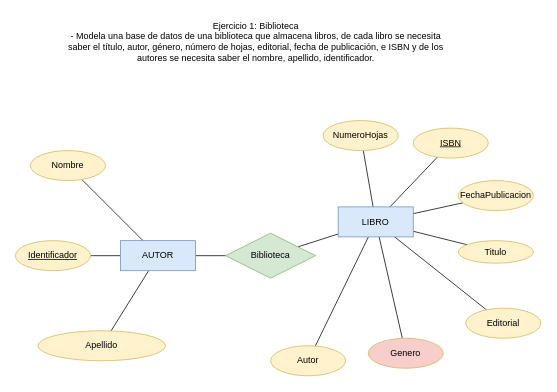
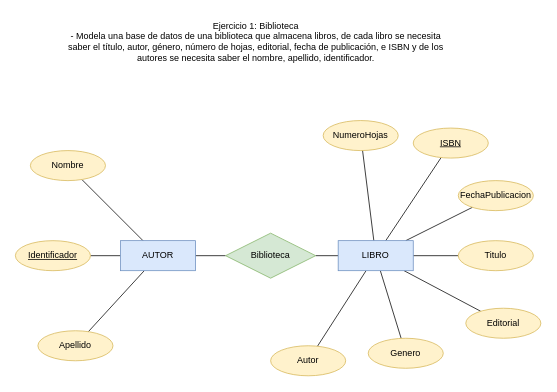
  <mxCell id="0" />
  <mxCell id="1" parent="0" />
  <mxCell id="2" value="Ejercicio 1: Biblioteca&lt;br&gt;- Modela una base de datos de una biblioteca que almacena libros, de cada libro se necesita&lt;br&gt;saber el título, autor, género, número de hojas, editorial, fecha de publicación, e ISBN y de los&lt;br&gt;autores se necesita saber el nombre, apellido, identificador." style="text;html=1;align=center;verticalAlign=middle;resizable=0;points=[];autosize=1;strokeColor=none;fillColor=none;" vertex="1" parent="1"><mxGeometry x="80" y="20" width="520" height="70" as="geometry" /></mxCell>
  <mxCell id="3" style="edgeStyle=none;shape=connector;rounded=0;orthogonalLoop=1;jettySize=auto;html=1;labelBackgroundColor=default;strokeColor=default;align=center;verticalAlign=middle;fontFamily=Helvetica;fontSize=11;fontColor=default;endArrow=none;endFill=0;" edge="1" parent="1" source="11" target="19"><mxGeometry relative="1" as="geometry" /></mxCell>
  <mxCell id="4" style="edgeStyle=none;shape=connector;rounded=0;orthogonalLoop=1;jettySize=auto;html=1;labelBackgroundColor=default;strokeColor=default;align=center;verticalAlign=middle;fontFamily=Helvetica;fontSize=11;fontColor=default;endArrow=none;endFill=0;" edge="1" parent="1" source="11" target="23"><mxGeometry relative="1" as="geometry" /></mxCell>
  <mxCell id="5" style="edgeStyle=none;shape=connector;rounded=0;orthogonalLoop=1;jettySize=auto;html=1;labelBackgroundColor=default;strokeColor=default;align=center;verticalAlign=middle;fontFamily=Helvetica;fontSize=11;fontColor=default;endArrow=none;endFill=0;" edge="1" parent="1" source="11" target="21"><mxGeometry relative="1" as="geometry" /></mxCell>
  <mxCell id="6" style="edgeStyle=none;shape=connector;rounded=0;orthogonalLoop=1;jettySize=auto;html=1;labelBackgroundColor=default;strokeColor=default;align=center;verticalAlign=middle;fontFamily=Helvetica;fontSize=11;fontColor=default;endArrow=none;endFill=0;" edge="1" parent="1" source="11" target="22"><mxGeometry relative="1" as="geometry" /></mxCell>
  <mxCell id="7" style="edgeStyle=none;shape=connector;rounded=0;orthogonalLoop=1;jettySize=auto;html=1;labelBackgroundColor=default;strokeColor=default;align=center;verticalAlign=middle;fontFamily=Helvetica;fontSize=11;fontColor=default;endArrow=none;endFill=0;" edge="1" parent="1" source="11" target="20"><mxGeometry relative="1" as="geometry" /></mxCell>
  <mxCell id="8" style="edgeStyle=none;shape=connector;rounded=0;orthogonalLoop=1;jettySize=auto;html=1;labelBackgroundColor=default;strokeColor=default;align=center;verticalAlign=middle;fontFamily=Helvetica;fontSize=11;fontColor=default;endArrow=none;endFill=0;" edge="1" parent="1" source="11" target="17"><mxGeometry relative="1" as="geometry" /></mxCell>
  <mxCell id="9" style="edgeStyle=none;shape=connector;rounded=0;orthogonalLoop=1;jettySize=auto;html=1;labelBackgroundColor=default;strokeColor=default;align=center;verticalAlign=middle;fontFamily=Helvetica;fontSize=11;fontColor=default;endArrow=none;endFill=0;" edge="1" parent="1" source="11" target="18"><mxGeometry relative="1" as="geometry" /></mxCell>
  <mxCell id="10" style="edgeStyle=none;shape=connector;rounded=0;orthogonalLoop=1;jettySize=auto;html=1;labelBackgroundColor=default;strokeColor=default;align=center;verticalAlign=middle;fontFamily=Helvetica;fontSize=11;fontColor=default;endArrow=none;endFill=0;" edge="1" parent="1" source="11" target="24"><mxGeometry relative="1" as="geometry" /></mxCell>
- <mxCell id="11" value="LIBRO" style="whiteSpace=wrap;html=1;align=center;fillColor=#dae8fc;strokeColor=#6c8ebf;" vertex="1" parent="1"><mxGeometry x="450" y="275" width="100" height="40" as="geometry" /></mxCell>
+ <mxCell id="11" value="LIBRO" style="whiteSpace=wrap;html=1;align=center;fillColor=#dae8fc;strokeColor=#6c8ebf;" vertex="1" parent="1"><mxGeometry x="450" y="320" width="100" height="40" as="geometry" /></mxCell>
  <mxCell id="12" style="edgeStyle=none;shape=connector;rounded=0;orthogonalLoop=1;jettySize=auto;html=1;labelBackgroundColor=default;strokeColor=default;align=center;verticalAlign=middle;fontFamily=Helvetica;fontSize=11;fontColor=default;endArrow=none;endFill=0;" edge="1" parent="1" source="16" target="25"><mxGeometry relative="1" as="geometry" /></mxCell>
  <mxCell id="13" style="edgeStyle=none;shape=connector;rounded=0;orthogonalLoop=1;jettySize=auto;html=1;labelBackgroundColor=default;strokeColor=default;align=center;verticalAlign=middle;fontFamily=Helvetica;fontSize=11;fontColor=default;endArrow=none;endFill=0;" edge="1" parent="1" source="16" target="27"><mxGeometry relative="1" as="geometry" /></mxCell>
  <mxCell id="14" style="edgeStyle=none;shape=connector;rounded=0;orthogonalLoop=1;jettySize=auto;html=1;labelBackgroundColor=default;strokeColor=default;align=center;verticalAlign=middle;fontFamily=Helvetica;fontSize=11;fontColor=default;endArrow=none;endFill=0;" edge="1" parent="1" source="16" target="26"><mxGeometry relative="1" as="geometry" /></mxCell>
  <mxCell id="15" style="edgeStyle=none;shape=connector;rounded=0;orthogonalLoop=1;jettySize=auto;html=1;labelBackgroundColor=default;strokeColor=default;align=center;verticalAlign=middle;fontFamily=Helvetica;fontSize=11;fontColor=default;endArrow=none;endFill=0;" edge="1" parent="1" source="16" target="24"><mxGeometry relative="1" as="geometry" /></mxCell>
  <mxCell id="16" value="AUTOR" style="whiteSpace=wrap;html=1;align=center;fillColor=#dae8fc;strokeColor=#6c8ebf;" vertex="1" parent="1"><mxGeometry x="160" y="320" width="100" height="40" as="geometry" /></mxCell>
- <mxCell id="17" value="Genero" style="ellipse;whiteSpace=wrap;html=1;align=center;fillColor=#f8cecc;strokeColor=#d6b656;" vertex="1" parent="1"><mxGeometry x="490" y="450" width="100" height="40" as="geometry" /></mxCell>
+ <mxCell id="17" value="Genero" style="ellipse;whiteSpace=wrap;html=1;align=center;fillColor=#fff2cc;strokeColor=#d6b656;" vertex="1" parent="1"><mxGeometry x="490" y="450" width="100" height="40" as="geometry" /></mxCell>
  <mxCell id="18" value="Autor" style="ellipse;whiteSpace=wrap;html=1;align=center;fillColor=#fff2cc;strokeColor=#d6b656;" vertex="1" parent="1"><mxGeometry x="360" y="460" width="100" height="40" as="geometry" /></mxCell>
  <mxCell id="19" value="NumeroHojas" style="ellipse;whiteSpace=wrap;html=1;align=center;fillColor=#fff2cc;strokeColor=#d6b656;" vertex="1" parent="1"><mxGeometry x="430" y="160" width="100" height="40" as="geometry" /></mxCell>
  <mxCell id="20" value="Editorial" style="ellipse;whiteSpace=wrap;html=1;align=center;fillColor=#fff2cc;strokeColor=#d6b656;" vertex="1" parent="1"><mxGeometry x="620" y="410" width="100" height="40" as="geometry" /></mxCell>
  <mxCell id="21" value="FechaPublicacion" style="ellipse;whiteSpace=wrap;html=1;align=center;fillColor=#fff2cc;strokeColor=#d6b656;" vertex="1" parent="1"><mxGeometry x="610" y="240" width="100" height="40" as="geometry" /></mxCell>
- <mxCell id="22" value="Titulo" style="ellipse;whiteSpace=wrap;html=1;align=center;fillColor=#fff2cc;strokeColor=#d6b656;" vertex="1" parent="1"><mxGeometry x="610" y="320" width="100" height="30" as="geometry" /></mxCell>
+ <mxCell id="22" value="Titulo" style="ellipse;whiteSpace=wrap;html=1;align=center;fillColor=#fff2cc;strokeColor=#d6b656;" vertex="1" parent="1"><mxGeometry x="610" y="320" width="100" height="40" as="geometry" /></mxCell>
  <mxCell id="23" value="ISBN" style="ellipse;whiteSpace=wrap;html=1;align=center;fontStyle=4;fillColor=#fff2cc;strokeColor=#d6b656;" vertex="1" parent="1"><mxGeometry x="550" y="170" width="100" height="40" as="geometry" /></mxCell>
  <mxCell id="24" value="Biblioteca" style="shape=rhombus;perimeter=rhombusPerimeter;whiteSpace=wrap;html=1;align=center;fillColor=#d5e8d4;strokeColor=#82b366;" vertex="1" parent="1"><mxGeometry x="300" y="310" width="120" height="60" as="geometry" /></mxCell>
  <mxCell id="25" value="Nombre" style="ellipse;whiteSpace=wrap;html=1;align=center;fillColor=#fff2cc;strokeColor=#d6b656;" vertex="1" parent="1"><mxGeometry x="40" y="200" width="100" height="40" as="geometry" /></mxCell>
- <mxCell id="26" value="Apellido" style="ellipse;whiteSpace=wrap;html=1;align=center;fillColor=#fff2cc;strokeColor=#d6b656;" vertex="1" parent="1"><mxGeometry x="50" y="440" width="170" height="40" as="geometry" /></mxCell>
+ <mxCell id="26" value="Apellido" style="ellipse;whiteSpace=wrap;html=1;align=center;fillColor=#fff2cc;strokeColor=#d6b656;" vertex="1" parent="1"><mxGeometry x="50" y="440" width="100" height="40" as="geometry" /></mxCell>
  <mxCell id="27" value="Identificador" style="ellipse;whiteSpace=wrap;html=1;align=center;fontStyle=4;fillColor=#fff2cc;strokeColor=#d6b656;" vertex="1" parent="1"><mxGeometry x="20" y="320" width="100" height="40" as="geometry" /></mxCell>
